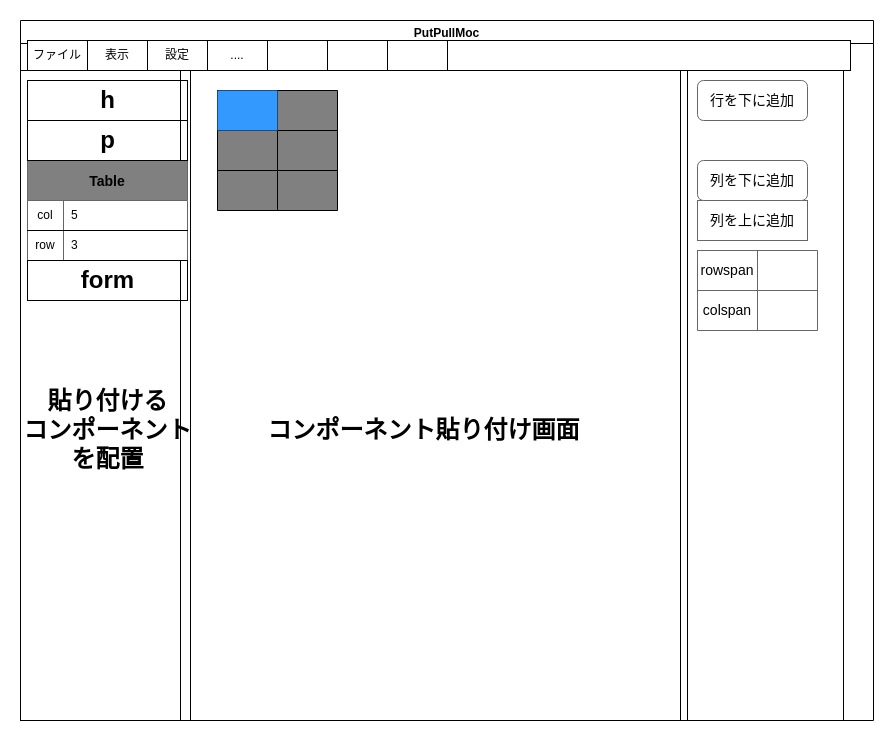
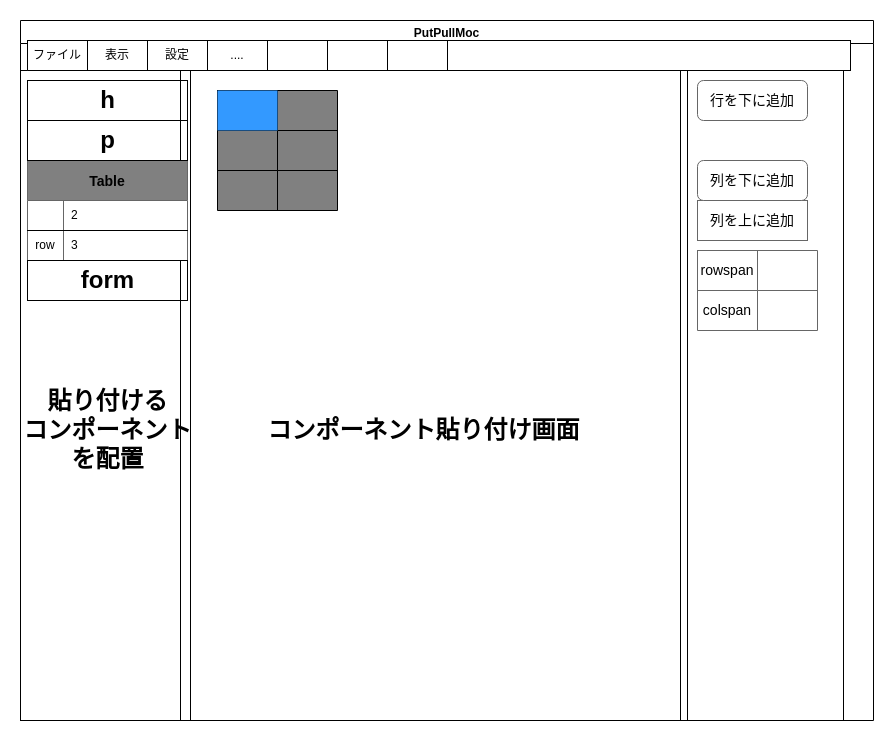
  <mxCell id="0" />
  <mxCell id="1" parent="0" />
  <mxCell id="2" value="" style="rounded=0;whiteSpace=wrap;html=1;" vertex="1" parent="1"><mxGeometry x="20" y="70" width="160" height="650" as="geometry" /></mxCell>
  <mxCell id="3" value="" style="rounded=0;whiteSpace=wrap;html=1;" vertex="1" parent="1"><mxGeometry x="190" y="70" width="490" height="650" as="geometry" /></mxCell>
  <mxCell id="4" value="" style="rounded=0;whiteSpace=wrap;html=1;" vertex="1" parent="1"><mxGeometry x="687" y="70" width="156" height="650" as="geometry" /></mxCell>
  <mxCell id="5" value="PutPullMoc" style="swimlane;gradientColor=#ffffff;" vertex="1" parent="1"><mxGeometry x="20" y="20" width="853" height="700" as="geometry" /></mxCell>
  <mxCell id="6" value="" style="shape=table;html=1;whiteSpace=wrap;startSize=0;container=1;collapsible=0;childLayout=tableLayout;" vertex="1" parent="5"><mxGeometry x="7" y="20" width="420" height="30" as="geometry" /></mxCell>
  <mxCell id="7" value="" style="shape=partialRectangle;html=1;whiteSpace=wrap;collapsible=0;dropTarget=0;pointerEvents=0;fillColor=none;top=0;left=0;bottom=0;right=0;points=[[0,0.5],[1,0.5]];portConstraint=eastwest;" vertex="1" parent="6"><mxGeometry width="420" height="30" as="geometry" /></mxCell>
  <mxCell id="8" value="ファイル" style="shape=partialRectangle;html=1;whiteSpace=wrap;connectable=0;fillColor=none;top=0;left=0;bottom=0;right=0;overflow=hidden;pointerEvents=1;" vertex="1" parent="7"><mxGeometry width="60" height="30" as="geometry"><mxRectangle width="60" height="30" as="alternateBounds" /></mxGeometry></mxCell>
  <mxCell id="9" value="表示" style="shape=partialRectangle;html=1;whiteSpace=wrap;connectable=0;fillColor=none;top=0;left=0;bottom=0;right=0;overflow=hidden;pointerEvents=1;" vertex="1" parent="7"><mxGeometry x="60" width="60" height="30" as="geometry"><mxRectangle width="60" height="30" as="alternateBounds" /></mxGeometry></mxCell>
  <mxCell id="10" value="設定" style="shape=partialRectangle;html=1;whiteSpace=wrap;connectable=0;fillColor=none;top=0;left=0;bottom=0;right=0;overflow=hidden;pointerEvents=1;" vertex="1" parent="7"><mxGeometry x="120" width="60" height="30" as="geometry"><mxRectangle width="60" height="30" as="alternateBounds" /></mxGeometry></mxCell>
  <mxCell id="11" value="...." style="shape=partialRectangle;html=1;whiteSpace=wrap;connectable=0;fillColor=none;top=0;left=0;bottom=0;right=0;overflow=hidden;pointerEvents=1;" vertex="1" parent="7"><mxGeometry x="180" width="60" height="30" as="geometry"><mxRectangle width="60" height="30" as="alternateBounds" /></mxGeometry></mxCell>
  <mxCell id="12" style="shape=partialRectangle;html=1;whiteSpace=wrap;connectable=0;fillColor=none;top=0;left=0;bottom=0;right=0;overflow=hidden;pointerEvents=1;" vertex="1" parent="7"><mxGeometry x="240" width="60" height="30" as="geometry"><mxRectangle width="60" height="30" as="alternateBounds" /></mxGeometry></mxCell>
  <mxCell id="13" style="shape=partialRectangle;html=1;whiteSpace=wrap;connectable=0;fillColor=none;top=0;left=0;bottom=0;right=0;overflow=hidden;pointerEvents=1;" vertex="1" parent="7"><mxGeometry x="300" width="60" height="30" as="geometry"><mxRectangle width="60" height="30" as="alternateBounds" /></mxGeometry></mxCell>
  <mxCell id="14" value="" style="shape=partialRectangle;html=1;whiteSpace=wrap;connectable=0;fillColor=none;top=0;left=0;bottom=0;right=0;overflow=hidden;pointerEvents=1;" vertex="1" parent="7"><mxGeometry x="360" width="60" height="30" as="geometry"><mxRectangle width="60" height="30" as="alternateBounds" /></mxGeometry></mxCell>
  <mxCell id="15" value="" style="rounded=0;whiteSpace=wrap;html=1;" vertex="1" parent="5"><mxGeometry x="427" y="20" width="403" height="30" as="geometry" /></mxCell>
  <mxCell id="16" value="h" style="text;strokeColor=default;fillColor=none;html=1;fontSize=24;fontStyle=1;verticalAlign=middle;align=center;" vertex="1" parent="5"><mxGeometry x="7" y="60" width="160" height="40" as="geometry" /></mxCell>
  <mxCell id="17" value="貼り付ける&lt;br&gt;コンポーネント&lt;br&gt;を配置" style="text;strokeColor=none;fillColor=none;html=1;fontSize=24;fontStyle=1;verticalAlign=middle;align=center;" vertex="1" parent="5"><mxGeometry x="37" y="295" width="100" height="230" as="geometry" /></mxCell>
  <mxCell id="18" value="" style="shape=table;html=1;whiteSpace=wrap;startSize=0;container=1;collapsible=0;childLayout=tableLayout;strokeColor=default;fillColor=#808080;" vertex="1" parent="5"><mxGeometry x="197" y="70" width="120" height="120" as="geometry" /></mxCell>
  <mxCell id="19" value="" style="shape=partialRectangle;html=1;whiteSpace=wrap;collapsible=0;dropTarget=0;pointerEvents=0;fillColor=none;top=0;left=0;bottom=0;right=0;points=[[0,0.5],[1,0.5]];portConstraint=eastwest;strokeColor=default;" vertex="1" parent="18"><mxGeometry width="120" height="40" as="geometry" /></mxCell>
  <mxCell id="20" value="" style="shape=partialRectangle;html=1;whiteSpace=wrap;connectable=0;fillColor=#3399FF;top=0;left=0;bottom=0;right=0;overflow=hidden;pointerEvents=1;strokeColor=default;" vertex="1" parent="19"><mxGeometry width="60" height="40" as="geometry"><mxRectangle width="60" height="40" as="alternateBounds" /></mxGeometry></mxCell>
  <mxCell id="21" value="" style="shape=partialRectangle;html=1;whiteSpace=wrap;connectable=0;fillColor=none;top=0;left=0;bottom=0;right=0;overflow=hidden;pointerEvents=1;strokeColor=default;" vertex="1" parent="19"><mxGeometry x="60" width="60" height="40" as="geometry"><mxRectangle width="60" height="40" as="alternateBounds" /></mxGeometry></mxCell>
  <mxCell id="22" value="" style="shape=partialRectangle;html=1;whiteSpace=wrap;collapsible=0;dropTarget=0;pointerEvents=0;fillColor=none;top=0;left=0;bottom=0;right=0;points=[[0,0.5],[1,0.5]];portConstraint=eastwest;strokeColor=default;" vertex="1" parent="18"><mxGeometry y="40" width="120" height="40" as="geometry" /></mxCell>
  <mxCell id="23" value="" style="shape=partialRectangle;html=1;whiteSpace=wrap;connectable=0;fillColor=none;top=0;left=0;bottom=0;right=0;overflow=hidden;pointerEvents=1;strokeColor=default;" vertex="1" parent="22"><mxGeometry width="60" height="40" as="geometry"><mxRectangle width="60" height="40" as="alternateBounds" /></mxGeometry></mxCell>
  <mxCell id="24" value="" style="shape=partialRectangle;html=1;whiteSpace=wrap;connectable=0;fillColor=none;top=0;left=0;bottom=0;right=0;overflow=hidden;pointerEvents=1;strokeColor=default;" vertex="1" parent="22"><mxGeometry x="60" width="60" height="40" as="geometry"><mxRectangle width="60" height="40" as="alternateBounds" /></mxGeometry></mxCell>
  <mxCell id="25" style="shape=partialRectangle;html=1;whiteSpace=wrap;collapsible=0;dropTarget=0;pointerEvents=0;fillColor=none;top=0;left=0;bottom=0;right=0;points=[[0,0.5],[1,0.5]];portConstraint=eastwest;strokeColor=default;" vertex="1" parent="18"><mxGeometry y="80" width="120" height="40" as="geometry" /></mxCell>
  <mxCell id="26" style="shape=partialRectangle;html=1;whiteSpace=wrap;connectable=0;fillColor=none;top=0;left=0;bottom=0;right=0;overflow=hidden;pointerEvents=1;strokeColor=default;" vertex="1" parent="25"><mxGeometry width="60" height="40" as="geometry"><mxRectangle width="60" height="40" as="alternateBounds" /></mxGeometry></mxCell>
  <mxCell id="27" style="shape=partialRectangle;html=1;whiteSpace=wrap;connectable=0;fillColor=none;top=0;left=0;bottom=0;right=0;overflow=hidden;pointerEvents=1;strokeColor=default;" vertex="1" parent="25"><mxGeometry x="60" width="60" height="40" as="geometry"><mxRectangle width="60" height="40" as="alternateBounds" /></mxGeometry></mxCell>
  <mxCell id="28" value="Table" style="shape=table;startSize=40;container=1;collapsible=0;childLayout=tableLayout;fixedRows=1;rowLines=0;fontStyle=1;align=center;pointerEvents=1;strokeColor=#666666;fillColor=#808080;fontSize=14;swimlaneFillColor=default;" vertex="1" parent="5"><mxGeometry x="7" y="140" width="160" height="100" as="geometry" /></mxCell>
  <mxCell id="29" value="" style="shape=partialRectangle;html=1;whiteSpace=wrap;collapsible=0;dropTarget=0;pointerEvents=1;fillColor=none;top=0;left=0;bottom=1;right=0;points=[[0,0.5],[1,0.5]];portConstraint=eastwest;strokeColor=default;" vertex="1" parent="28"><mxGeometry y="40" width="160" height="30" as="geometry" /></mxCell>
- <mxCell id="30" value="col" style="shape=partialRectangle;html=1;whiteSpace=wrap;connectable=0;fillColor=none;top=0;left=0;bottom=0;right=0;overflow=hidden;pointerEvents=1;strokeColor=default;" vertex="1" parent="29"><mxGeometry width="36" height="30" as="geometry"><mxRectangle width="36" height="30" as="alternateBounds" /></mxGeometry></mxCell>
- <mxCell id="31" value="5" style="shape=partialRectangle;html=1;whiteSpace=wrap;connectable=0;fillColor=none;top=0;left=0;bottom=0;right=0;align=left;spacingLeft=6;overflow=hidden;pointerEvents=1;strokeColor=default;" vertex="1" parent="29"><mxGeometry x="36" width="124" height="30" as="geometry"><mxRectangle width="124" height="30" as="alternateBounds" /></mxGeometry></mxCell>
+ <mxCell id="31" value="2" style="shape=partialRectangle;html=1;whiteSpace=wrap;connectable=0;fillColor=none;top=0;left=0;bottom=0;right=0;align=left;spacingLeft=6;overflow=hidden;pointerEvents=1;strokeColor=default;" vertex="1" parent="29"><mxGeometry x="36" width="124" height="30" as="geometry"><mxRectangle width="124" height="30" as="alternateBounds" /></mxGeometry></mxCell>
  <mxCell id="32" value="" style="shape=partialRectangle;html=1;whiteSpace=wrap;collapsible=0;dropTarget=0;pointerEvents=1;fillColor=none;top=0;left=0;bottom=0;right=0;points=[[0,0.5],[1,0.5]];portConstraint=eastwest;strokeColor=default;" vertex="1" parent="28"><mxGeometry y="70" width="160" height="30" as="geometry" /></mxCell>
  <mxCell id="33" value="row" style="shape=partialRectangle;html=1;whiteSpace=wrap;connectable=0;fillColor=none;top=0;left=0;bottom=0;right=0;overflow=hidden;pointerEvents=1;strokeColor=default;" vertex="1" parent="32"><mxGeometry width="36" height="30" as="geometry"><mxRectangle width="36" height="30" as="alternateBounds" /></mxGeometry></mxCell>
  <mxCell id="34" value="3" style="shape=partialRectangle;html=1;whiteSpace=wrap;connectable=0;fillColor=none;top=0;left=0;bottom=0;right=0;align=left;spacingLeft=6;overflow=hidden;pointerEvents=1;strokeColor=default;" vertex="1" parent="32"><mxGeometry x="36" width="124" height="30" as="geometry"><mxRectangle width="124" height="30" as="alternateBounds" /></mxGeometry></mxCell>
  <mxCell id="35" value="form" style="text;strokeColor=default;fillColor=none;html=1;fontSize=24;fontStyle=1;verticalAlign=middle;align=center;" vertex="1" parent="5"><mxGeometry x="7" y="240" width="160" height="40" as="geometry" /></mxCell>
  <mxCell id="36" value="行を下に追加" style="html=1;whiteSpace=wrap;container=1;recursiveResize=0;collapsible=0;labelBackgroundColor=none;fontSize=14;strokeColor=#666666;fillColor=default;rounded=1;gradientColor=#ffffff;" vertex="1" parent="5"><mxGeometry x="677" y="60" width="110" height="40" as="geometry" /></mxCell>
  <mxCell id="37" value="列を上に追加" style="html=1;whiteSpace=wrap;container=1;recursiveResize=0;collapsible=0;labelBackgroundColor=none;fontSize=14;strokeColor=#666666;fillColor=default;gradientColor=#ffffff;rounded=0;" vertex="1" parent="5"><mxGeometry x="677" y="180" width="110" height="40" as="geometry" /></mxCell>
  <mxCell id="38" value="p" style="text;strokeColor=default;fillColor=none;html=1;fontSize=24;fontStyle=1;verticalAlign=middle;align=center;" vertex="1" parent="5"><mxGeometry x="7" y="100" width="160" height="40" as="geometry" /></mxCell>
  <mxCell id="39" style="edgeStyle=none;html=1;exitX=0;exitY=1;exitDx=0;exitDy=0;" edge="1" parent="5"><mxGeometry relative="1" as="geometry"><mxPoint x="7" y="180" as="sourcePoint" /><mxPoint x="7" y="180" as="targetPoint" /></mxGeometry></mxCell>
  <mxCell id="40" value="列を下に追加" style="html=1;whiteSpace=wrap;container=1;recursiveResize=0;collapsible=0;labelBackgroundColor=none;fontSize=14;strokeColor=#666666;fillColor=default;rounded=1;gradientColor=#ffffff;" vertex="1" parent="5"><mxGeometry x="677" y="140" width="110" height="40" as="geometry" /></mxCell>
  <mxCell id="41" value="" style="shape=table;html=1;whiteSpace=wrap;startSize=0;container=1;collapsible=0;childLayout=tableLayout;rounded=0;labelBackgroundColor=none;fontSize=14;strokeColor=#666666;fillColor=default;gradientColor=none;" vertex="1" parent="5"><mxGeometry x="677" y="230" width="120" height="80" as="geometry" /></mxCell>
  <mxCell id="42" value="" style="shape=partialRectangle;html=1;whiteSpace=wrap;collapsible=0;dropTarget=0;pointerEvents=0;fillColor=none;top=0;left=0;bottom=0;right=0;points=[[0,0.5],[1,0.5]];portConstraint=eastwest;rounded=1;labelBackgroundColor=none;fontSize=14;strokeColor=#666666;" vertex="1" parent="41"><mxGeometry width="120" height="40" as="geometry" /></mxCell>
  <mxCell id="43" value="rowspan" style="shape=partialRectangle;html=1;whiteSpace=wrap;connectable=0;fillColor=none;top=0;left=0;bottom=0;right=0;overflow=hidden;pointerEvents=1;rounded=1;labelBackgroundColor=none;fontSize=14;strokeColor=#666666;" vertex="1" parent="42"><mxGeometry width="60" height="40" as="geometry"><mxRectangle width="60" height="40" as="alternateBounds" /></mxGeometry></mxCell>
  <mxCell id="44" value="" style="shape=partialRectangle;html=1;whiteSpace=wrap;connectable=0;fillColor=none;top=0;left=0;bottom=0;right=0;overflow=hidden;pointerEvents=1;rounded=1;labelBackgroundColor=none;fontSize=14;strokeColor=#666666;" vertex="1" parent="42"><mxGeometry x="60" width="60" height="40" as="geometry"><mxRectangle width="60" height="40" as="alternateBounds" /></mxGeometry></mxCell>
  <mxCell id="45" value="" style="shape=partialRectangle;html=1;whiteSpace=wrap;collapsible=0;dropTarget=0;pointerEvents=0;fillColor=none;top=0;left=0;bottom=0;right=0;points=[[0,0.5],[1,0.5]];portConstraint=eastwest;rounded=1;labelBackgroundColor=none;fontSize=14;strokeColor=#666666;" vertex="1" parent="41"><mxGeometry y="40" width="120" height="40" as="geometry" /></mxCell>
  <mxCell id="46" value="colspan" style="shape=partialRectangle;html=1;whiteSpace=wrap;connectable=0;fillColor=none;top=0;left=0;bottom=0;right=0;overflow=hidden;pointerEvents=1;rounded=1;labelBackgroundColor=none;fontSize=14;strokeColor=#666666;" vertex="1" parent="45"><mxGeometry width="60" height="40" as="geometry"><mxRectangle width="60" height="40" as="alternateBounds" /></mxGeometry></mxCell>
  <mxCell id="47" value="" style="shape=partialRectangle;html=1;whiteSpace=wrap;connectable=0;fillColor=none;top=0;left=0;bottom=0;right=0;overflow=hidden;pointerEvents=1;rounded=1;labelBackgroundColor=none;fontSize=14;strokeColor=#666666;" vertex="1" parent="45"><mxGeometry x="60" width="60" height="40" as="geometry"><mxRectangle width="60" height="40" as="alternateBounds" /></mxGeometry></mxCell>
  <mxCell id="48" value="コンポーネント貼り付け画面" style="text;strokeColor=none;fillColor=none;html=1;fontSize=24;fontStyle=1;verticalAlign=middle;align=center;rounded=0;labelBackgroundColor=none;" vertex="1" parent="5"><mxGeometry x="353" y="390" width="100" height="40" as="geometry" /></mxCell>
